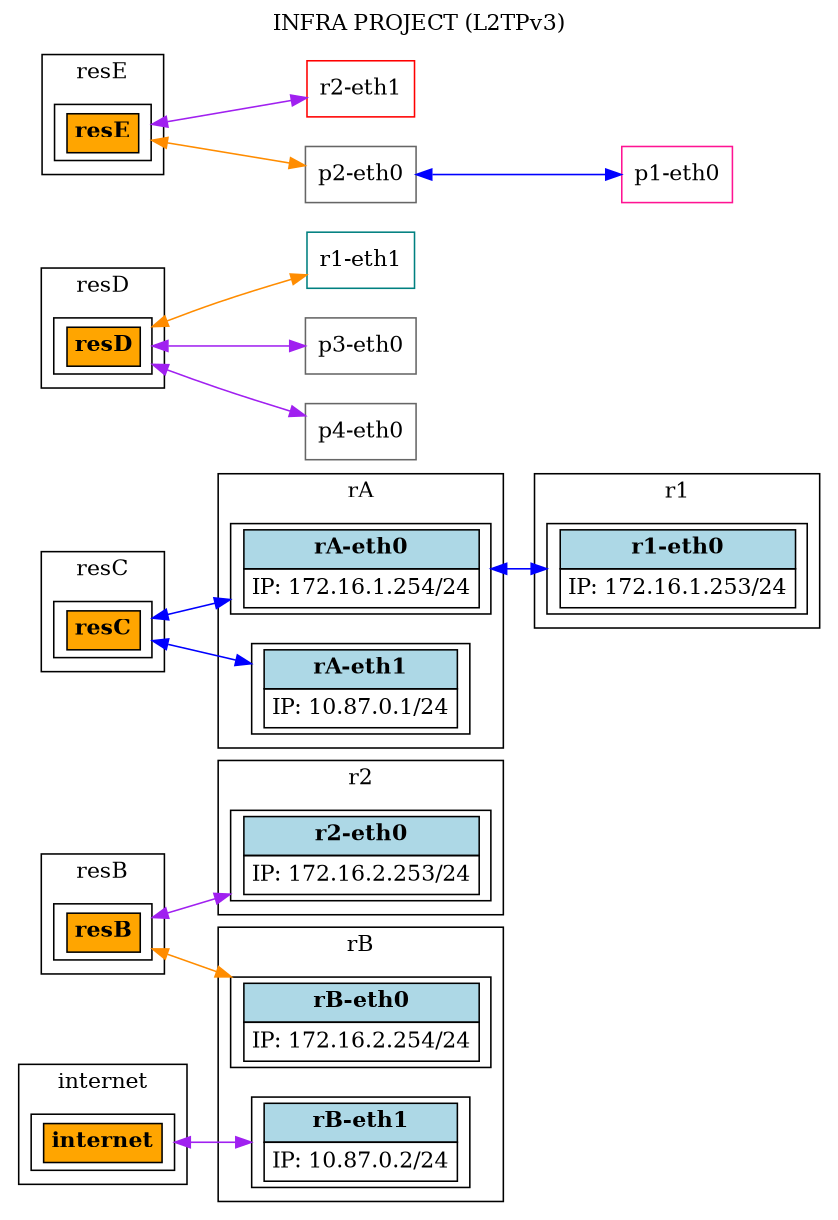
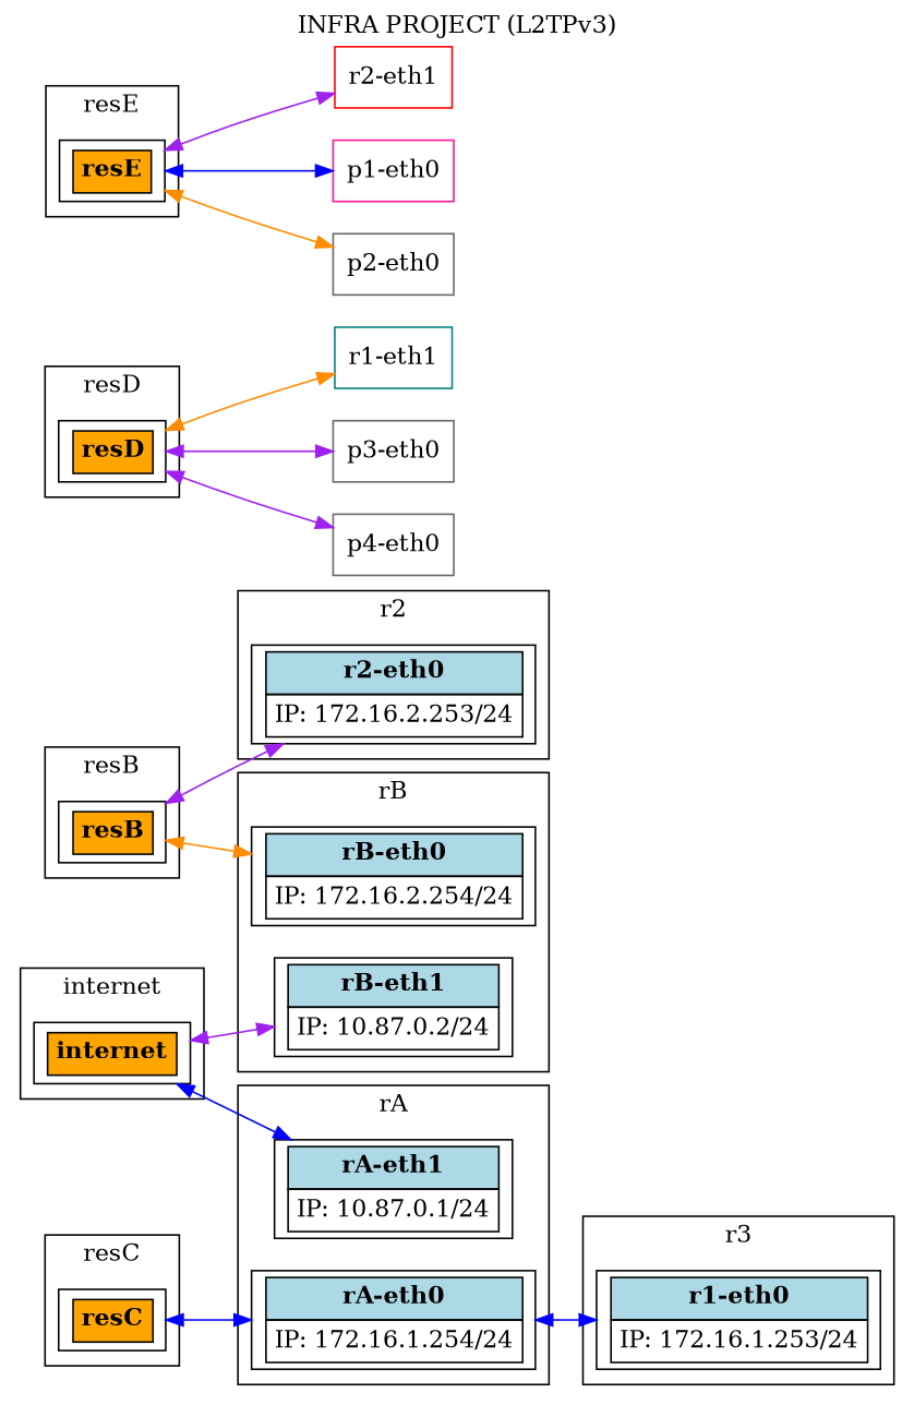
  digraph {
    label="INFRA PROJECT (L2TPv3)"
    labelloc=top
    rankdir=LR
    node [shape=record]
    edge [color=purple dir=both]
    n1 [label=<             <table border="0" cellborder="1" cellspacing="0" cellpadding="4">                 <tr><td bgcolor="lightblue"><b>r2-eth0</b></td></tr>                 <tr><td align="left">IP: 172.16.2.253/24</td></tr>             </table>         >]
    n2 [label=<             <table border="0" cellborder="1" cellspacing="0" cellpadding="4">                 <tr><td bgcolor="lightblue"><b>r1-eth0</b></td></tr>                 <tr><td align="left">IP: 172.16.1.253/24</td></tr>             </table>         >]
    n3 [label=<             <table border="0" cellborder="1" cellspacing="0" cellpadding="4">                 <tr><td bgcolor="lightblue"><b>rA-eth0</b></td></tr>                 <tr><td align="left">IP: 172.16.1.254/24</td></tr>             </table>         >]
    n4 [label=<             <table border="0" cellborder="1" cellspacing="0" cellpadding="4">                 <tr><td bgcolor="lightblue"><b>rA-eth1</b></td></tr>                 <tr><td align="left">IP: 10.87.0.1/24</td></tr>             </table>         >]
    n5 [label=<             <table border="0" cellborder="1" cellspacing="0" cellpadding="4">                 <tr><td bgcolor="lightblue"><b>rB-eth0</b></td></tr>                 <tr><td align="left">IP: 172.16.2.254/24</td></tr>             </table>         >]
    n6 [label=<             <table border="0" cellborder="1" cellspacing="0" cellpadding="4">                 <tr><td bgcolor="lightblue"><b>rB-eth1</b></td></tr>                 <tr><td align="left">IP: 10.87.0.2/24</td></tr>             </table>         >]
    n7 [label=<             <table border="0" cellborder="1" cellspacing="0" cellpadding="4">                 <tr><td bgcolor="orange"><b>internet</b></td></tr>             </table>         >]
    n8 [label=<             <table border="0" cellborder="1" cellspacing="0" cellpadding="4">                 <tr><td bgcolor="orange"><b>resB</b></td></tr>             </table>         >]
    n9 [label=<             <table border="0" cellborder="1" cellspacing="0" cellpadding="4">                 <tr><td bgcolor="orange"><b>resC</b></td></tr>             </table>         >]
    n10 [label=<             <table border="0" cellborder="1" cellspacing="0" cellpadding="4">                 <tr><td bgcolor="orange"><b>resD</b></td></tr>             </table>         >]
    n11 [label=<             <table border="0" cellborder="1" cellspacing="0" cellpadding="4">                 <tr><td bgcolor="orange"><b>resE</b></td></tr>             </table>         >]
    "r1-eth1" [color=teal]
    "p3-eth0" [color=gray40]
    "p4-eth0" [color=gray40]
    "r2-eth1" [color=red]
    "p1-eth0" [color=deeppink]
    "p2-eth0" [color=gray40]
    subgraph cluster_1 {
      label=r2
      n1
    }
    subgraph cluster_2 {
-     label=r1
+     label=r3
      n2
    }
    subgraph cluster_3 {
      label=rA
      n3
      n4
    }
    subgraph cluster_4 {
      label=rB
      n5
      n6
    }
    subgraph cluster_5 {
      label=p1
    }
    subgraph cluster_6 {
      label=p2
    }
    subgraph cluster_7 {
      label=p3
    }
    subgraph cluster_8 {
      label=p4
    }
    subgraph cluster_9 {
      label=internet
      n7
    }
    subgraph cluster_10 {
      label=resB
      n8
    }
    subgraph cluster_11 {
      label=resC
      n9
    }
    subgraph cluster_12 {
      label=resD
      n10
    }
    subgraph cluster_13 {
      label=resE
      n11
    }
    n3 -> n2 [color=blue]
-   n9 -> n4 [color=blue]
+   n7 -> n4 [color=blue]
    n7 -> n6
    n8 -> n1
    n8 -> n5 [color=darkorange]
    n9 -> n3 [color=blue]
    n10 -> "r1-eth1" [color=darkorange]
    n10 -> "p3-eth0"
    n10 -> "p4-eth0"
    n11 -> "r2-eth1"
-   "p2-eth0" -> "p1-eth0" [color=blue]
+   n11 -> "p1-eth0" [color=blue]
    n11 -> "p2-eth0" [color=darkorange]
  }
